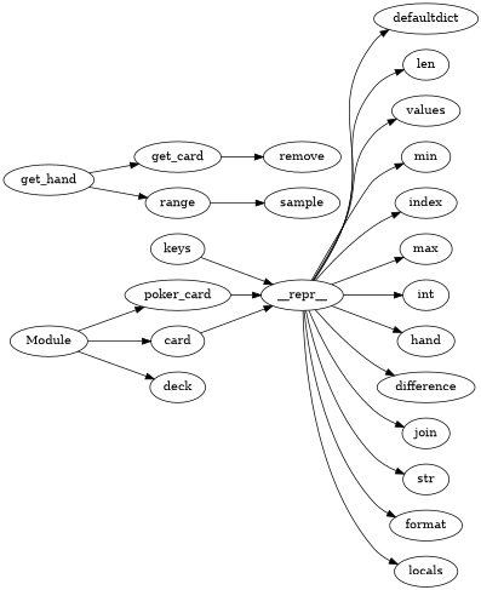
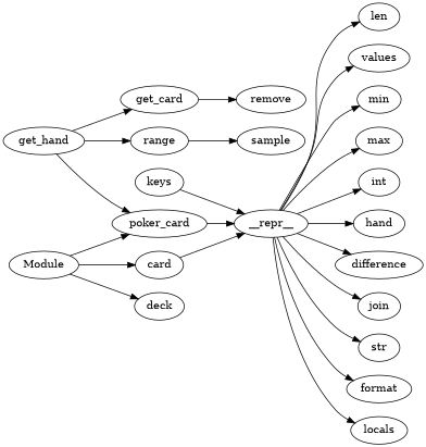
  strict digraph {
    rankdir=LR
    __repr__
-   defaultdict
    len
    values
    min
-   index
    max
    int
    n9 [label=hand]
    difference
    join
    str
    format
    locals
    keys
    get_card
    remove
    get_hand
    n19 [label=poker_card]
    range
    sample
    Module
    card
    deck
-   __repr__ -> defaultdict
    __repr__ -> len
    __repr__ -> values
    __repr__ -> min
-   __repr__ -> index
    __repr__ -> max
    __repr__ -> int
    __repr__ -> n9
    __repr__ -> difference
    __repr__ -> join
    __repr__ -> str
    __repr__ -> format
    __repr__ -> locals
    keys -> __repr__
    get_card -> remove
    get_hand -> get_card
+   get_hand -> n19
    get_hand -> range
    n19 -> __repr__
    range -> sample
    Module -> n19
    Module -> card
    Module -> deck
    card -> __repr__
  }
